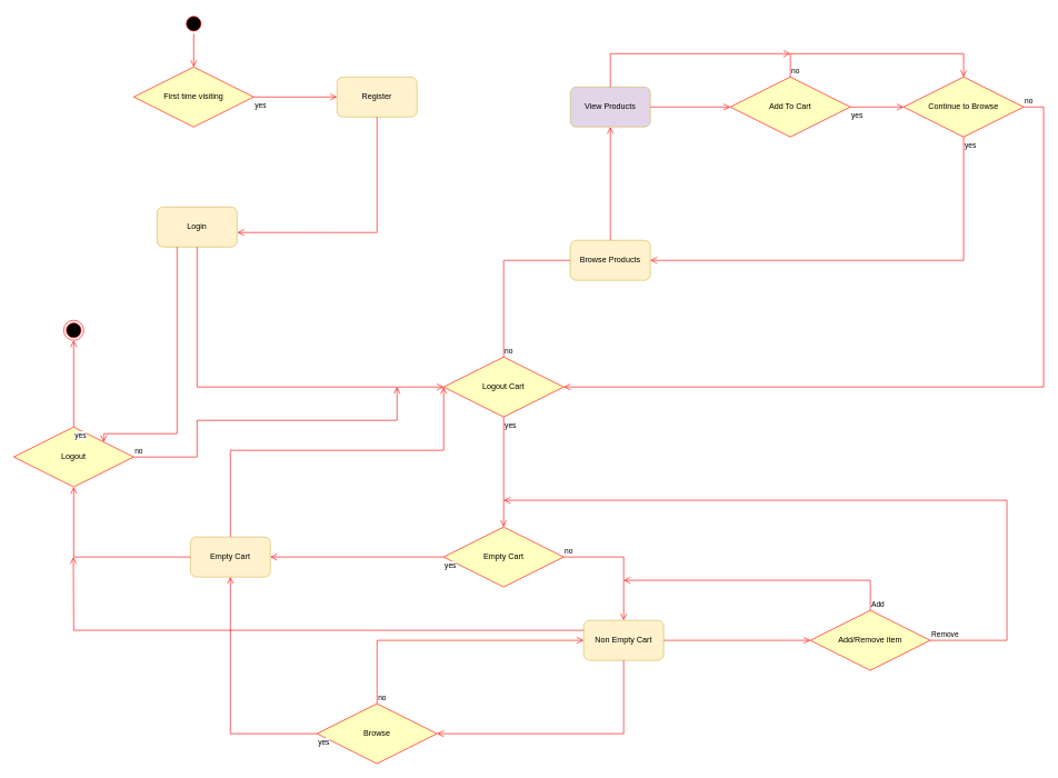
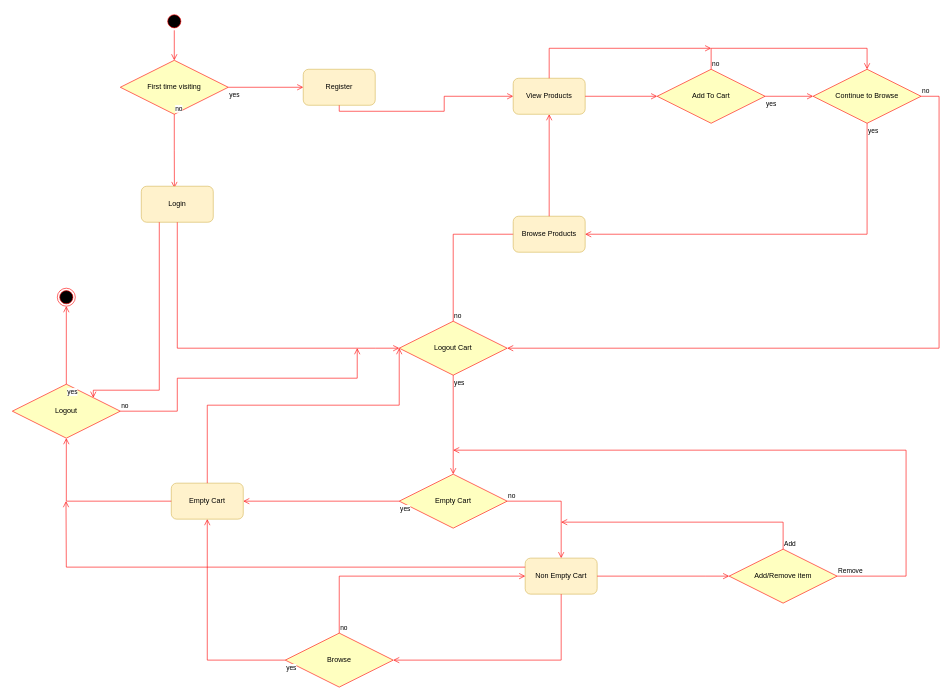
  <mxCell id="0" />
  <mxCell id="1" parent="0" />
  <mxCell id="2" value="" style="ellipse;html=1;shape=startState;fillColor=#000000;strokeColor=#ff0000;" vertex="1" parent="1"><mxGeometry x="275" y="20" width="30" height="30" as="geometry" /></mxCell>
  <mxCell id="3" value="" style="edgeStyle=orthogonalEdgeStyle;html=1;verticalAlign=bottom;endArrow=open;endSize=8;strokeColor=#ff0000;rounded=0;entryX=0.5;entryY=0;entryDx=0;entryDy=0;" edge="1" source="2" parent="1" target="4"><mxGeometry relative="1" as="geometry"><mxPoint x="290" y="110" as="targetPoint" /></mxGeometry></mxCell>
  <mxCell id="4" value="First time visiting" style="rhombus;whiteSpace=wrap;html=1;fontColor=#000000;fillColor=#ffffc0;strokeColor=#ff0000;" vertex="1" parent="1"><mxGeometry x="200" y="100" width="180" height="90" as="geometry" /></mxCell>
+ <mxCell id="5" value="no" style="edgeStyle=orthogonalEdgeStyle;html=1;align=left;verticalAlign=bottom;endArrow=open;endSize=8;strokeColor=#ff0000;rounded=0;exitX=0.5;exitY=1;exitDx=0;exitDy=0;entryX=0.46;entryY=0.047;entryDx=0;entryDy=0;entryPerimeter=0;" edge="1" source="4" parent="1" target="8"><mxGeometry x="-1" relative="1" as="geometry"><mxPoint x="290" y="370" as="targetPoint" /></mxGeometry></mxCell>
  <mxCell id="6" value="yes" style="edgeStyle=orthogonalEdgeStyle;html=1;align=left;verticalAlign=top;endArrow=open;endSize=8;strokeColor=#ff0000;rounded=0;exitX=1;exitY=0.5;exitDx=0;exitDy=0;entryX=0;entryY=0.5;entryDx=0;entryDy=0;" edge="1" source="4" parent="1" target="7"><mxGeometry x="-1" relative="1" as="geometry"><mxPoint x="485" y="145" as="targetPoint" /><mxPoint x="287" y="160" as="sourcePoint" /><Array as="points" /></mxGeometry></mxCell>
  <mxCell id="7" value="Register" style="rounded=1;whiteSpace=wrap;html=1;strokeColor=#d6b656;fillColor=#fff2cc;" vertex="1" parent="1"><mxGeometry x="505" y="115" width="120" height="60" as="geometry" /></mxCell>
  <mxCell id="8" value="Login" style="rounded=1;whiteSpace=wrap;html=1;strokeColor=#d6b656;fillColor=#fff2cc;" vertex="1" parent="1"><mxGeometry y="310" width="120" height="60" as="geometry" x="235" /></mxCell>
- <mxCell id="9" value="" style="edgeStyle=orthogonalEdgeStyle;html=1;verticalAlign=bottom;endArrow=open;endSize=8;strokeColor=#ff0000;rounded=0;entryX=1.005;entryY=0.638;entryDx=0;entryDy=0;exitX=0.5;exitY=1;exitDx=0;exitDy=0;entryPerimeter=0;" edge="1" parent="1" source="7" target="8"><mxGeometry relative="1" as="geometry"><mxPoint x="300" y="110" as="targetPoint" /><mxPoint x="300" y="60" as="sourcePoint" /></mxGeometry></mxCell>
+ <mxCell id="9" value="" style="edgeStyle=orthogonalEdgeStyle;html=1;verticalAlign=bottom;endArrow=open;endSize=8;strokeColor=#ff0000;rounded=0;exitX=0.5;exitY=1;exitDx=0;exitDy=0;" edge="1" parent="1" source="7" target="16"><mxGeometry relative="1" as="geometry"><mxPoint x="300" y="110" as="targetPoint" /><mxPoint x="300" y="60" as="sourcePoint" /></mxGeometry></mxCell>
  <mxCell id="10" value="" style="edgeStyle=orthogonalEdgeStyle;html=1;verticalAlign=bottom;endArrow=open;endSize=8;strokeColor=#ff0000;rounded=0;exitX=0.5;exitY=1;exitDx=0;exitDy=0;entryX=0;entryY=0.5;entryDx=0;entryDy=0;" edge="1" parent="1" source="8" target="11"><mxGeometry relative="1" as="geometry"><mxPoint x="595" y="580" as="targetPoint" /><mxPoint x="444" y="530" as="sourcePoint" /><Array as="points"><mxPoint x="295" y="580" /><mxPoint x="625" y="580" /></Array></mxGeometry></mxCell>
  <mxCell id="11" value="Logout Cart" style="rhombus;whiteSpace=wrap;html=1;fontColor=#000000;fillColor=#ffffc0;strokeColor=#ff0000;" vertex="1" parent="1"><mxGeometry x="665" y="535" width="180" height="90" as="geometry" /></mxCell>
  <mxCell id="12" value="yes" style="edgeStyle=orthogonalEdgeStyle;html=1;align=left;verticalAlign=top;endArrow=open;endSize=8;strokeColor=#ff0000;rounded=0;exitX=0.5;exitY=1;exitDx=0;exitDy=0;entryX=0.5;entryY=0;entryDx=0;entryDy=0;" edge="1" parent="1" source="11" target="25"><mxGeometry x="-1" relative="1" as="geometry"><mxPoint x="755" y="770" as="targetPoint" /><mxPoint x="735" y="700" as="sourcePoint" /><Array as="points" /></mxGeometry></mxCell>
  <mxCell id="13" value="no" style="edgeStyle=orthogonalEdgeStyle;html=1;align=left;verticalAlign=bottom;endArrow=open;endSize=8;strokeColor=#ff0000;rounded=0;exitX=0.5;exitY=0;exitDx=0;exitDy=0;entryX=0;entryY=0.5;entryDx=0;entryDy=0;" edge="1" parent="1" source="11" target="14"><mxGeometry x="-1" relative="1" as="geometry"><mxPoint x="825" y="390" as="targetPoint" /><mxPoint x="1025" y="450" as="sourcePoint" /><Array as="points"><mxPoint x="755" y="390" /><mxPoint x="865" y="390" /></Array></mxGeometry></mxCell>
  <mxCell id="14" value="Browse Products" style="rounded=1;whiteSpace=wrap;html=1;strokeColor=#d6b656;fillColor=#fff2cc;" vertex="1" parent="1"><mxGeometry x="855" y="360" width="120" height="60" as="geometry" /></mxCell>
  <mxCell id="15" value="" style="edgeStyle=orthogonalEdgeStyle;html=1;verticalAlign=bottom;endArrow=open;endSize=8;strokeColor=#ff0000;rounded=0;exitX=0.5;exitY=0;exitDx=0;exitDy=0;entryX=0.5;entryY=1;entryDx=0;entryDy=0;" edge="1" parent="1" source="14" target="16"><mxGeometry relative="1" as="geometry"><mxPoint x="915" y="230" as="targetPoint" /><mxPoint x="954" y="247" as="sourcePoint" /></mxGeometry></mxCell>
- <mxCell id="16" value="View Products" style="rounded=1;whiteSpace=wrap;html=1;strokeColor=#d6b656;fillColor=#e1d5e7;" vertex="1" parent="1"><mxGeometry x="855" y="130" width="120" height="60" as="geometry" /></mxCell>
+ <mxCell id="16" value="View Products" style="rounded=1;whiteSpace=wrap;html=1;strokeColor=#d6b656;fillColor=#fff2cc;" vertex="1" parent="1"><mxGeometry x="855" y="130" width="120" height="60" as="geometry" /></mxCell>
  <mxCell id="17" value="Add To Cart" style="rhombus;whiteSpace=wrap;html=1;fontColor=#000000;fillColor=#ffffc0;strokeColor=#ff0000;" vertex="1" parent="1"><mxGeometry x="1095" y="115" width="180" height="90" as="geometry" /></mxCell>
  <mxCell id="18" value="yes" style="edgeStyle=orthogonalEdgeStyle;html=1;align=left;verticalAlign=top;endArrow=open;endSize=8;strokeColor=#ff0000;rounded=0;exitX=1;exitY=0.5;exitDx=0;exitDy=0;entryX=0;entryY=0.5;entryDx=0;entryDy=0;" edge="1" parent="1" source="17" target="21"><mxGeometry x="-1" relative="1" as="geometry"><mxPoint x="1355" y="155" as="targetPoint" /><mxPoint x="1195" y="360" as="sourcePoint" /><Array as="points" /></mxGeometry></mxCell>
  <mxCell id="19" value="no" style="edgeStyle=orthogonalEdgeStyle;html=1;align=left;verticalAlign=bottom;endArrow=open;endSize=8;strokeColor=#ff0000;rounded=0;exitX=0.5;exitY=0;exitDx=0;exitDy=0;entryX=0.5;entryY=0;entryDx=0;entryDy=0;" edge="1" parent="1" source="17" target="21"><mxGeometry x="-1" relative="1" as="geometry"><mxPoint x="1415" y="100" as="targetPoint" /><mxPoint x="1130" y="100" as="sourcePoint" /><Array as="points"><mxPoint x="1185" y="80" /><mxPoint x="1445" y="80" /></Array></mxGeometry></mxCell>
  <mxCell id="20" value="" style="edgeStyle=orthogonalEdgeStyle;html=1;verticalAlign=bottom;endArrow=open;endSize=8;strokeColor=#ff0000;rounded=0;exitX=1;exitY=0.5;exitDx=0;exitDy=0;entryX=0;entryY=0.5;entryDx=0;entryDy=0;" edge="1" parent="1" source="16" target="17"><mxGeometry relative="1" as="geometry"><mxPoint x="925" y="200" as="targetPoint" /><mxPoint x="925" y="370" as="sourcePoint" /></mxGeometry></mxCell>
  <mxCell id="21" value="Continue to Browse" style="rhombus;whiteSpace=wrap;html=1;fontColor=#000000;fillColor=#ffffc0;strokeColor=#ff0000;" vertex="1" parent="1"><mxGeometry x="1355" y="115" width="180" height="90" as="geometry" /></mxCell>
  <mxCell id="22" value="no" style="edgeStyle=orthogonalEdgeStyle;html=1;align=left;verticalAlign=bottom;endArrow=open;endSize=8;strokeColor=#ff0000;rounded=0;exitX=1;exitY=0.5;exitDx=0;exitDy=0;entryX=1;entryY=0.5;entryDx=0;entryDy=0;" edge="1" parent="1" source="21" target="11"><mxGeometry x="-1" relative="1" as="geometry"><mxPoint x="1565" y="335" as="targetPoint" /><mxPoint x="1305" y="335" as="sourcePoint" /><Array as="points"><mxPoint x="1565" y="160" /><mxPoint x="1565" y="580" /></Array></mxGeometry></mxCell>
  <mxCell id="23" value="yes" style="edgeStyle=orthogonalEdgeStyle;html=1;align=left;verticalAlign=top;endArrow=open;endSize=8;strokeColor=#ff0000;rounded=0;exitX=0.5;exitY=1;exitDx=0;exitDy=0;entryX=1;entryY=0.5;entryDx=0;entryDy=0;" edge="1" parent="1" source="21" target="14"><mxGeometry x="-1" relative="1" as="geometry"><mxPoint x="1415" y="339.58" as="targetPoint" /><mxPoint x="1335" y="339.58" as="sourcePoint" /><Array as="points" /></mxGeometry></mxCell>
  <mxCell id="24" value="" style="edgeStyle=orthogonalEdgeStyle;html=1;verticalAlign=bottom;endArrow=open;endSize=8;strokeColor=#ff0000;rounded=0;exitX=0.5;exitY=0;exitDx=0;exitDy=0;" edge="1" parent="1" source="16"><mxGeometry relative="1" as="geometry"><mxPoint x="1185" y="80" as="targetPoint" /><mxPoint x="915" y="90" as="sourcePoint" /><Array as="points"><mxPoint x="915" y="80" /></Array></mxGeometry></mxCell>
  <mxCell id="25" value="Empty Cart" style="rhombus;whiteSpace=wrap;html=1;fontColor=#000000;fillColor=#ffffc0;strokeColor=#ff0000;" vertex="1" parent="1"><mxGeometry x="665" y="790" width="180" height="90" as="geometry" /></mxCell>
  <mxCell id="26" value="yes" style="edgeStyle=orthogonalEdgeStyle;html=1;align=left;verticalAlign=top;endArrow=open;endSize=8;strokeColor=#ff0000;rounded=0;exitX=0;exitY=0.5;exitDx=0;exitDy=0;entryX=1;entryY=0.5;entryDx=0;entryDy=0;" edge="1" parent="1" source="25" target="27"><mxGeometry x="-1" relative="1" as="geometry"><mxPoint x="555" y="835" as="targetPoint" /><mxPoint x="615" y="840" as="sourcePoint" /><Array as="points" /></mxGeometry></mxCell>
  <mxCell id="27" value="Empty Cart" style="rounded=1;whiteSpace=wrap;html=1;strokeColor=#d6b656;fillColor=#fff2cc;" vertex="1" parent="1"><mxGeometry x="285" y="805" width="120" height="60" as="geometry" /></mxCell>
  <mxCell id="28" value="" style="edgeStyle=orthogonalEdgeStyle;html=1;verticalAlign=bottom;endArrow=open;endSize=8;strokeColor=#ff0000;rounded=0;entryX=0;entryY=0.5;entryDx=0;entryDy=0;exitX=0.5;exitY=0;exitDx=0;exitDy=0;" edge="1" parent="1" source="27" target="11"><mxGeometry relative="1" as="geometry"><mxPoint x="805" y="675" as="targetPoint" /><mxPoint x="555" y="790" as="sourcePoint" /><Array as="points"><mxPoint x="345" y="675" /><mxPoint x="665" y="675" /></Array></mxGeometry></mxCell>
  <mxCell id="29" value="no" style="edgeStyle=orthogonalEdgeStyle;html=1;align=left;verticalAlign=bottom;endArrow=open;endSize=8;strokeColor=#ff0000;rounded=0;exitX=1;exitY=0.5;exitDx=0;exitDy=0;entryX=0.5;entryY=0;entryDx=0;entryDy=0;" edge="1" parent="1" source="25" target="30"><mxGeometry x="-1" relative="1" as="geometry"><mxPoint x="1255" y="835" as="targetPoint" /><mxPoint x="975" y="805" as="sourcePoint" /><Array as="points"><mxPoint x="935" y="835" /></Array></mxGeometry></mxCell>
  <mxCell id="30" value="Non Empty Cart" style="rounded=1;whiteSpace=wrap;html=1;strokeColor=#d6b656;fillColor=#fff2cc;" vertex="1" parent="1"><mxGeometry x="875" y="930" width="120" height="60" as="geometry" /></mxCell>
  <mxCell id="31" value="Add/Remove item" style="rhombus;whiteSpace=wrap;html=1;fontColor=#000000;fillColor=#ffffc0;strokeColor=#ff0000;" vertex="1" parent="1"><mxGeometry x="1215" y="915" width="180" height="90" as="geometry" /></mxCell>
  <mxCell id="32" value="Add" style="edgeStyle=orthogonalEdgeStyle;html=1;align=left;verticalAlign=bottom;endArrow=open;endSize=8;strokeColor=#ff0000;rounded=0;exitX=0.5;exitY=0;exitDx=0;exitDy=0;" edge="1" parent="1" source="31"><mxGeometry x="-1" relative="1" as="geometry"><mxPoint x="935" y="870" as="targetPoint" /><mxPoint x="1125" y="730" as="sourcePoint" /><Array as="points"><mxPoint x="1305" y="870" /></Array></mxGeometry></mxCell>
  <mxCell id="33" value="" style="edgeStyle=orthogonalEdgeStyle;html=1;verticalAlign=bottom;endArrow=open;endSize=8;strokeColor=#ff0000;rounded=0;entryX=0;entryY=0.5;entryDx=0;entryDy=0;exitX=1;exitY=0.5;exitDx=0;exitDy=0;" edge="1" parent="1" source="30" target="31"><mxGeometry relative="1" as="geometry"><mxPoint x="675" y="590" as="targetPoint" /><mxPoint x="555" y="815" as="sourcePoint" /><Array as="points"><mxPoint x="1175" y="960" /><mxPoint x="1175" y="960" /></Array></mxGeometry></mxCell>
  <mxCell id="34" value="Remove" style="edgeStyle=orthogonalEdgeStyle;html=1;align=left;verticalAlign=bottom;endArrow=open;endSize=8;strokeColor=#ff0000;rounded=0;exitX=1;exitY=0.5;exitDx=0;exitDy=0;" edge="1" parent="1" source="31"><mxGeometry x="-1" relative="1" as="geometry"><mxPoint x="755" y="750" as="targetPoint" /><mxPoint x="1510" y="795" as="sourcePoint" /><Array as="points"><mxPoint x="1510" y="960" /><mxPoint x="1510" y="750" /></Array></mxGeometry></mxCell>
  <mxCell id="35" value="" style="edgeStyle=orthogonalEdgeStyle;html=1;align=left;verticalAlign=bottom;endArrow=open;endSize=8;strokeColor=#ff0000;rounded=0;exitX=0.5;exitY=1;exitDx=0;exitDy=0;entryX=1;entryY=0.5;entryDx=0;entryDy=0;" edge="1" parent="1" source="30" target="36"><mxGeometry x="-1" relative="1" as="geometry"><mxPoint x="675" y="1100" as="targetPoint" /><mxPoint x="885" y="1145" as="sourcePoint" /><Array as="points"><mxPoint x="935" y="1100" /></Array></mxGeometry></mxCell>
  <mxCell id="36" value="Browse" style="rhombus;whiteSpace=wrap;html=1;fontColor=#000000;fillColor=#ffffc0;strokeColor=#ff0000;" vertex="1" parent="1"><mxGeometry x="475" y="1055" width="180" height="90" as="geometry" /></mxCell>
  <mxCell id="37" value="yes" style="edgeStyle=orthogonalEdgeStyle;html=1;align=left;verticalAlign=top;endArrow=open;endSize=8;strokeColor=#ff0000;rounded=0;exitX=0;exitY=0.5;exitDx=0;exitDy=0;entryX=0.5;entryY=1;entryDx=0;entryDy=0;" edge="1" parent="1" source="36" target="27"><mxGeometry x="-1" relative="1" as="geometry"><mxPoint x="405" y="1100" as="targetPoint" /><mxPoint x="455" y="1099.76" as="sourcePoint" /><Array as="points" /></mxGeometry></mxCell>
  <mxCell id="38" value="Logout" style="rhombus;whiteSpace=wrap;html=1;fontColor=#000000;fillColor=#ffffc0;strokeColor=#ff0000;" vertex="1" parent="1"><mxGeometry x="20" y="640" width="180" height="90" as="geometry" /></mxCell>
  <mxCell id="39" value="" style="edgeStyle=orthogonalEdgeStyle;html=1;verticalAlign=bottom;endArrow=open;endSize=8;strokeColor=#ff0000;rounded=0;entryX=0.5;entryY=1;entryDx=0;entryDy=0;exitX=0;exitY=0.5;exitDx=0;exitDy=0;" edge="1" parent="1" source="27" target="38"><mxGeometry relative="1" as="geometry"><mxPoint x="320" y="660" as="targetPoint" /><mxPoint x="345" y="1070" as="sourcePoint" /><Array as="points"><mxPoint x="110" y="835" /></Array></mxGeometry></mxCell>
  <mxCell id="40" value="no" style="edgeStyle=orthogonalEdgeStyle;html=1;align=left;verticalAlign=bottom;endArrow=open;endSize=8;strokeColor=#ff0000;rounded=0;exitX=0.5;exitY=0;exitDx=0;exitDy=0;entryX=0;entryY=0.5;entryDx=0;entryDy=0;" edge="1" parent="1" source="36" target="30"><mxGeometry x="-1" relative="1" as="geometry"><mxPoint x="755" y="1070" as="targetPoint" /><mxPoint x="665" y="975" as="sourcePoint" /><Array as="points"><mxPoint x="565" y="960" /></Array></mxGeometry></mxCell>
  <mxCell id="41" value="yes" style="edgeStyle=orthogonalEdgeStyle;html=1;align=left;verticalAlign=top;endArrow=open;endSize=8;strokeColor=#ff0000;rounded=0;exitX=0.5;exitY=0;exitDx=0;exitDy=0;entryX=0.5;entryY=1;entryDx=0;entryDy=0;" edge="1" parent="1" source="38" target="42"><mxGeometry x="-1" relative="1" as="geometry"><mxPoint x="110" y="540" as="targetPoint" /><mxPoint x="295" y="620" as="sourcePoint" /><Array as="points" /></mxGeometry></mxCell>
  <mxCell id="42" value="" style="ellipse;html=1;shape=endState;fillColor=#000000;strokeColor=#ff0000;" vertex="1" parent="1"><mxGeometry x="95" y="480" width="30" height="30" as="geometry" /></mxCell>
  <mxCell id="43" value="" style="edgeStyle=orthogonalEdgeStyle;html=1;verticalAlign=bottom;endArrow=open;endSize=8;strokeColor=#ff0000;rounded=0;exitX=0.25;exitY=1;exitDx=0;exitDy=0;entryX=1;entryY=0;entryDx=0;entryDy=0;" edge="1" parent="1" source="8" target="38"><mxGeometry relative="1" as="geometry"><mxPoint x="615" y="650" as="targetPoint" /><mxPoint x="245" y="440" as="sourcePoint" /><Array as="points"><mxPoint x="265" y="650" /><mxPoint x="155" y="650" /></Array></mxGeometry></mxCell>
  <mxCell id="44" value="" style="edgeStyle=orthogonalEdgeStyle;html=1;verticalAlign=bottom;endArrow=open;endSize=8;strokeColor=#ff0000;rounded=0;exitX=0;exitY=0.25;exitDx=0;exitDy=0;entryX=0.5;entryY=1;entryDx=0;entryDy=0;" edge="1" parent="1" source="30"><mxGeometry relative="1" as="geometry"><mxPoint x="109.47" y="835" as="targetPoint" /><mxPoint x="109.47" y="1005" as="sourcePoint" /></mxGeometry></mxCell>
  <mxCell id="45" value="no" style="edgeStyle=orthogonalEdgeStyle;html=1;align=left;verticalAlign=bottom;endArrow=open;endSize=8;strokeColor=#ff0000;rounded=0;exitX=1;exitY=0.5;exitDx=0;exitDy=0;" edge="1" parent="1" source="38"><mxGeometry x="-1" relative="1" as="geometry"><mxPoint x="595" y="580" as="targetPoint" /><mxPoint x="205" y="750" as="sourcePoint" /><Array as="points"><mxPoint x="295" y="685" /><mxPoint x="295" y="630" /></Array></mxGeometry></mxCell>
